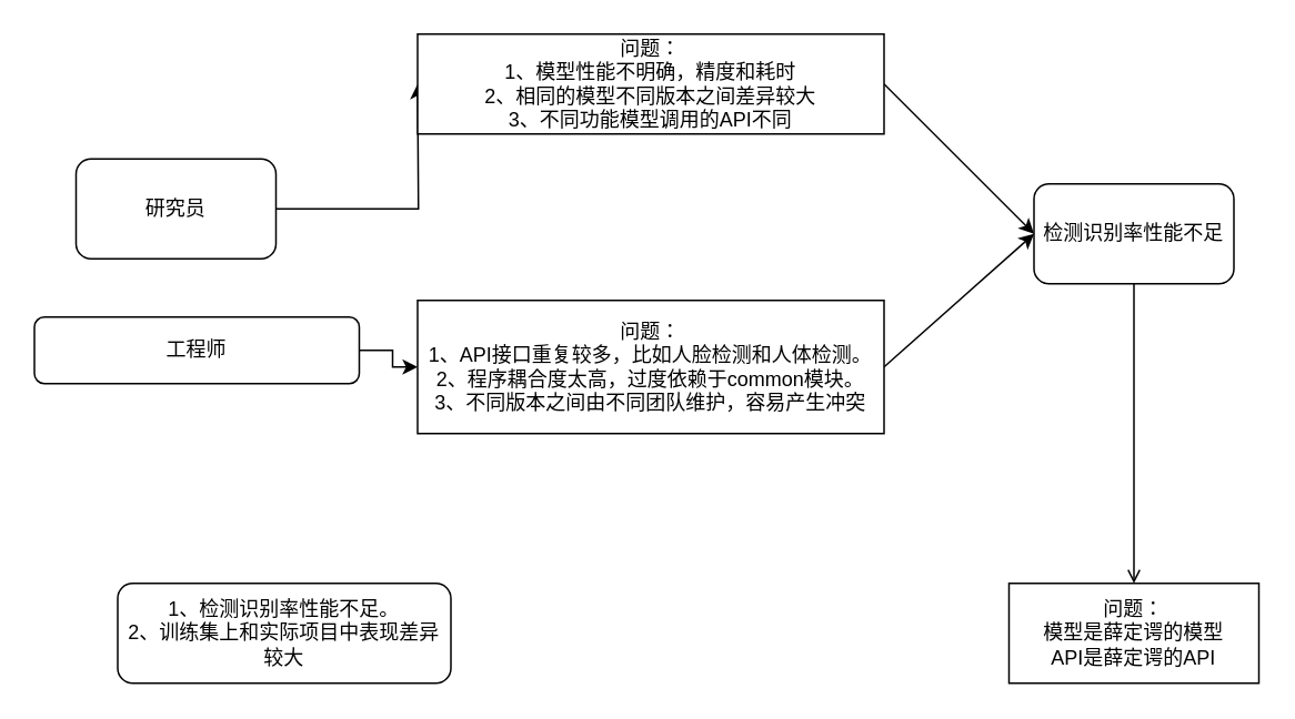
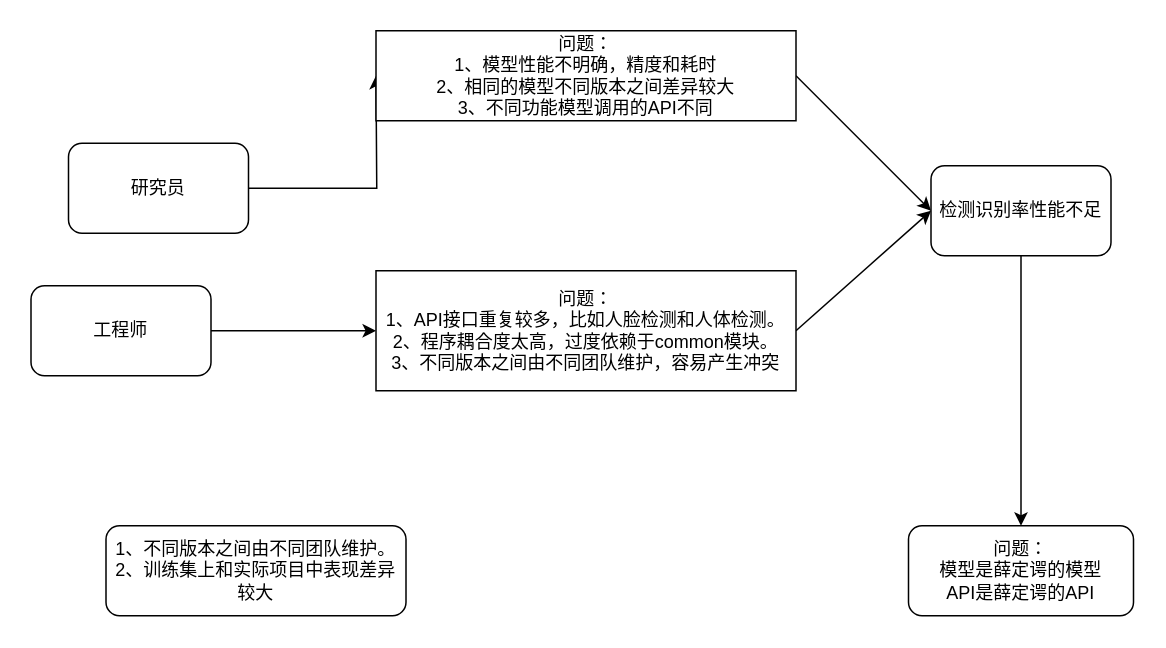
  <mxCell id="0" />
  <mxCell id="1" parent="0" />
  <mxCell id="2" style="edgeStyle=orthogonalEdgeStyle;rounded=0;orthogonalLoop=1;jettySize=auto;html=1;entryX=0;entryY=0.5;entryDx=0;entryDy=0;" edge="1" parent="1" source="3"><mxGeometry relative="1" as="geometry"><mxPoint x="250" y="50" as="targetPoint" /></mxGeometry></mxCell>
  <mxCell id="3" value="研究员" style="rounded=1;whiteSpace=wrap;html=1;" vertex="1" parent="1"><mxGeometry x="45" y="95" width="120" height="60" as="geometry" /></mxCell>
  <mxCell id="4" style="edgeStyle=orthogonalEdgeStyle;rounded=0;orthogonalLoop=1;jettySize=auto;html=1;entryX=0;entryY=0.5;entryDx=0;entryDy=0;" edge="1" parent="1" source="5" target="9"><mxGeometry relative="1" as="geometry" /></mxCell>
- <mxCell id="5" value="工程师" style="rounded=1;whiteSpace=wrap;html=1;" vertex="1" parent="1"><mxGeometry x="20" y="190" width="195" height="40" as="geometry" /></mxCell>
+ <mxCell id="5" value="工程师" style="rounded=1;whiteSpace=wrap;html=1;" vertex="1" parent="1"><mxGeometry x="20" y="190" width="120" height="60" as="geometry" /></mxCell>
  <mxCell id="6" style="rounded=0;orthogonalLoop=1;jettySize=auto;html=1;entryX=0;entryY=0.5;entryDx=0;entryDy=0;exitX=1;exitY=0.5;exitDx=0;exitDy=0;" edge="1" parent="1" source="7" target="11"><mxGeometry relative="1" as="geometry" /></mxCell>
  <mxCell id="7" value="&lt;span style=&quot;white-space: normal&quot;&gt;问题：&lt;/span&gt;&lt;br style=&quot;white-space: normal&quot;&gt;&lt;span style=&quot;white-space: normal&quot;&gt;1、模型性能不明确，精度和耗时&lt;/span&gt;&lt;br style=&quot;white-space: normal&quot;&gt;&lt;span style=&quot;white-space: normal&quot;&gt;2、相同的模型不同版本之间差异较大&lt;/span&gt;&lt;br style=&quot;white-space: normal&quot;&gt;&lt;span style=&quot;white-space: normal&quot;&gt;3、不同功能模型调用的API不同&lt;/span&gt;" style="rounded=0;whiteSpace=wrap;html=1;" vertex="1" parent="1"><mxGeometry x="250" y="20" width="280" height="60" as="geometry" /></mxCell>
  <mxCell id="8" style="rounded=0;orthogonalLoop=1;jettySize=auto;html=1;exitX=1;exitY=0.5;exitDx=0;exitDy=0;" edge="1" parent="1" source="9"><mxGeometry relative="1" as="geometry"><mxPoint x="620" y="140" as="targetPoint" /></mxGeometry></mxCell>
  <mxCell id="9" value="问题：&lt;br&gt;1、API接口重复较多，比如人脸检测和人体检测。&lt;br&gt;2、程序耦合度太高，过度依赖于common模块。&lt;br&gt;3、不同版本之间由不同团队维护，容易产生冲突" style="rounded=0;whiteSpace=wrap;html=1;" vertex="1" parent="1"><mxGeometry x="250" y="180" width="280" height="80" as="geometry" /></mxCell>
- <mxCell id="10" style="edgeStyle=none;rounded=0;orthogonalLoop=1;jettySize=auto;html=1;entryX=0.5;entryY=0;entryDx=0;entryDy=0;endArrow=open;" edge="1" parent="1" source="11" target="12"><mxGeometry relative="1" as="geometry" /></mxCell>
+ <mxCell id="10" style="edgeStyle=none;rounded=0;orthogonalLoop=1;jettySize=auto;html=1;entryX=0.5;entryY=0;entryDx=0;entryDy=0;" edge="1" parent="1" source="11" target="12"><mxGeometry relative="1" as="geometry" /></mxCell>
  <mxCell id="11" value="检测识别率性能不足" style="rounded=1;whiteSpace=wrap;html=1;" vertex="1" parent="1"><mxGeometry x="620" y="110" width="120" height="60" as="geometry" /></mxCell>
- <mxCell id="12" value="问题：&lt;br&gt;模型是薛定谔的模型&lt;br&gt;API是薛定谔的API" style="rounded=0;whiteSpace=wrap;html=1;" vertex="1" parent="1"><mxGeometry x="605" y="350" width="150" height="60" as="geometry" /></mxCell>
- <mxCell id="13" value="1、检测识别率性能不足。&lt;br&gt;2、训练集上和实际项目中表现差异较大" style="rounded=1;whiteSpace=wrap;html=1;" vertex="1" parent="1"><mxGeometry x="70" y="350" width="200" height="60" as="geometry" /></mxCell>
+ <mxCell id="12" value="问题：&lt;br&gt;模型是薛定谔的模型&lt;br&gt;API是薛定谔的API" style="whiteSpace=wrap;html=1;rounded=1;" vertex="1" parent="1"><mxGeometry x="605" y="350" width="150" height="60" as="geometry" /></mxCell>
+ <mxCell id="13" value="1、不同版本之间由不同团队维护。&lt;br&gt;2、训练集上和实际项目中表现差异较大" style="rounded=1;whiteSpace=wrap;html=1;" vertex="1" parent="1"><mxGeometry x="70" y="350" width="200" height="60" as="geometry" /></mxCell>
